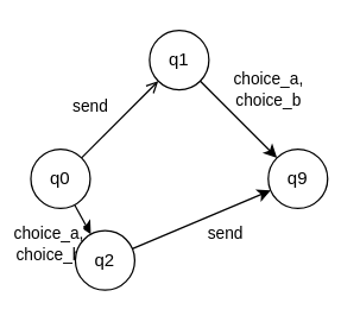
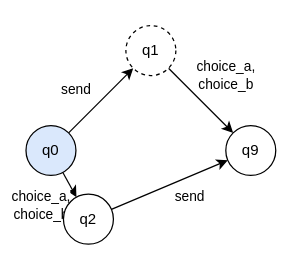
  <mxCell id="0" />
  <mxCell id="1" parent="0" />
- <mxCell id="2" style="rounded=0;orthogonalLoop=1;jettySize=auto;html=1;endArrow=open;" edge="1" parent="1" source="6" target="10"><mxGeometry relative="1" as="geometry" /></mxCell>
+ <mxCell id="2" style="rounded=0;orthogonalLoop=1;jettySize=auto;html=1;" edge="1" parent="1" source="6" target="10"><mxGeometry relative="1" as="geometry" /></mxCell>
  <mxCell id="3" value="send" style="edgeLabel;html=1;align=center;verticalAlign=middle;resizable=0;points=[];" vertex="1" connectable="0" parent="2"><mxGeometry x="0.056" y="-1" relative="1" as="geometry"><mxPoint x="-23" y="-8" as="offset" /></mxGeometry></mxCell>
  <mxCell id="4" style="rounded=0;orthogonalLoop=1;jettySize=auto;html=1;" edge="1" parent="1" source="6" target="13"><mxGeometry relative="1" as="geometry"><mxPoint x="105.858" y="225.858" as="targetPoint" /></mxGeometry></mxCell>
  <mxCell id="5" value="&lt;div&gt;choice_a,&lt;/div&gt;&lt;div&gt;choice_b&lt;br&gt;&lt;/div&gt;" style="edgeLabel;html=1;align=center;verticalAlign=middle;resizable=0;points=[];" vertex="1" connectable="0" parent="4"><mxGeometry x="-0.13" y="2" relative="1" as="geometry"><mxPoint x="-25" y="18" as="offset" /></mxGeometry></mxCell>
- <mxCell id="6" value="q0" style="ellipse;whiteSpace=wrap;html=1;aspect=fixed;" vertex="1" parent="1"><mxGeometry x="20" y="100" width="40" height="40" as="geometry" /></mxCell>
+ <mxCell id="6" value="q0" style="ellipse;whiteSpace=wrap;html=1;aspect=fixed;fillColor=#dae8fc;" vertex="1" parent="1"><mxGeometry x="20" y="100" width="40" height="40" as="geometry" /></mxCell>
  <mxCell id="7" value="q9" style="ellipse;whiteSpace=wrap;html=1;aspect=fixed;" vertex="1" parent="1"><mxGeometry x="180" y="100" width="40" height="40" as="geometry" /></mxCell>
  <mxCell id="8" style="rounded=0;orthogonalLoop=1;jettySize=auto;html=1;" edge="1" parent="1" source="10" target="7"><mxGeometry relative="1" as="geometry" /></mxCell>
  <mxCell id="9" value="&lt;div&gt;choice_a,&lt;/div&gt;&lt;div&gt;choice_b&lt;/div&gt;" style="edgeLabel;html=1;align=center;verticalAlign=middle;resizable=0;points=[];" vertex="1" connectable="0" parent="8"><mxGeometry x="-0.251" y="-2" relative="1" as="geometry"><mxPoint x="28" y="-15" as="offset" /></mxGeometry></mxCell>
- <mxCell id="10" value="q1" style="ellipse;whiteSpace=wrap;html=1;aspect=fixed;" vertex="1" parent="1"><mxGeometry x="100" y="20" width="40" height="40" as="geometry" /></mxCell>
+ <mxCell id="10" value="q1" style="ellipse;whiteSpace=wrap;html=1;aspect=fixed;dashed=1;" vertex="1" parent="1"><mxGeometry x="100" y="20" width="40" height="40" as="geometry" /></mxCell>
  <mxCell id="11" style="rounded=0;orthogonalLoop=1;jettySize=auto;html=1;" edge="1" parent="1" source="13" target="7"><mxGeometry relative="1" as="geometry"><mxPoint x="225.858" y="225.858" as="targetPoint" /></mxGeometry></mxCell>
  <mxCell id="12" value="send" style="edgeLabel;html=1;align=center;verticalAlign=middle;resizable=0;points=[];" vertex="1" connectable="0" parent="11"><mxGeometry x="-0.176" y="-2" relative="1" as="geometry"><mxPoint x="23" y="4" as="offset" /></mxGeometry></mxCell>
  <mxCell id="13" value="q2" style="ellipse;whiteSpace=wrap;html=1;aspect=fixed;" vertex="1" parent="1"><mxGeometry x="50" y="155" width="40" height="40" as="geometry" /></mxCell>
